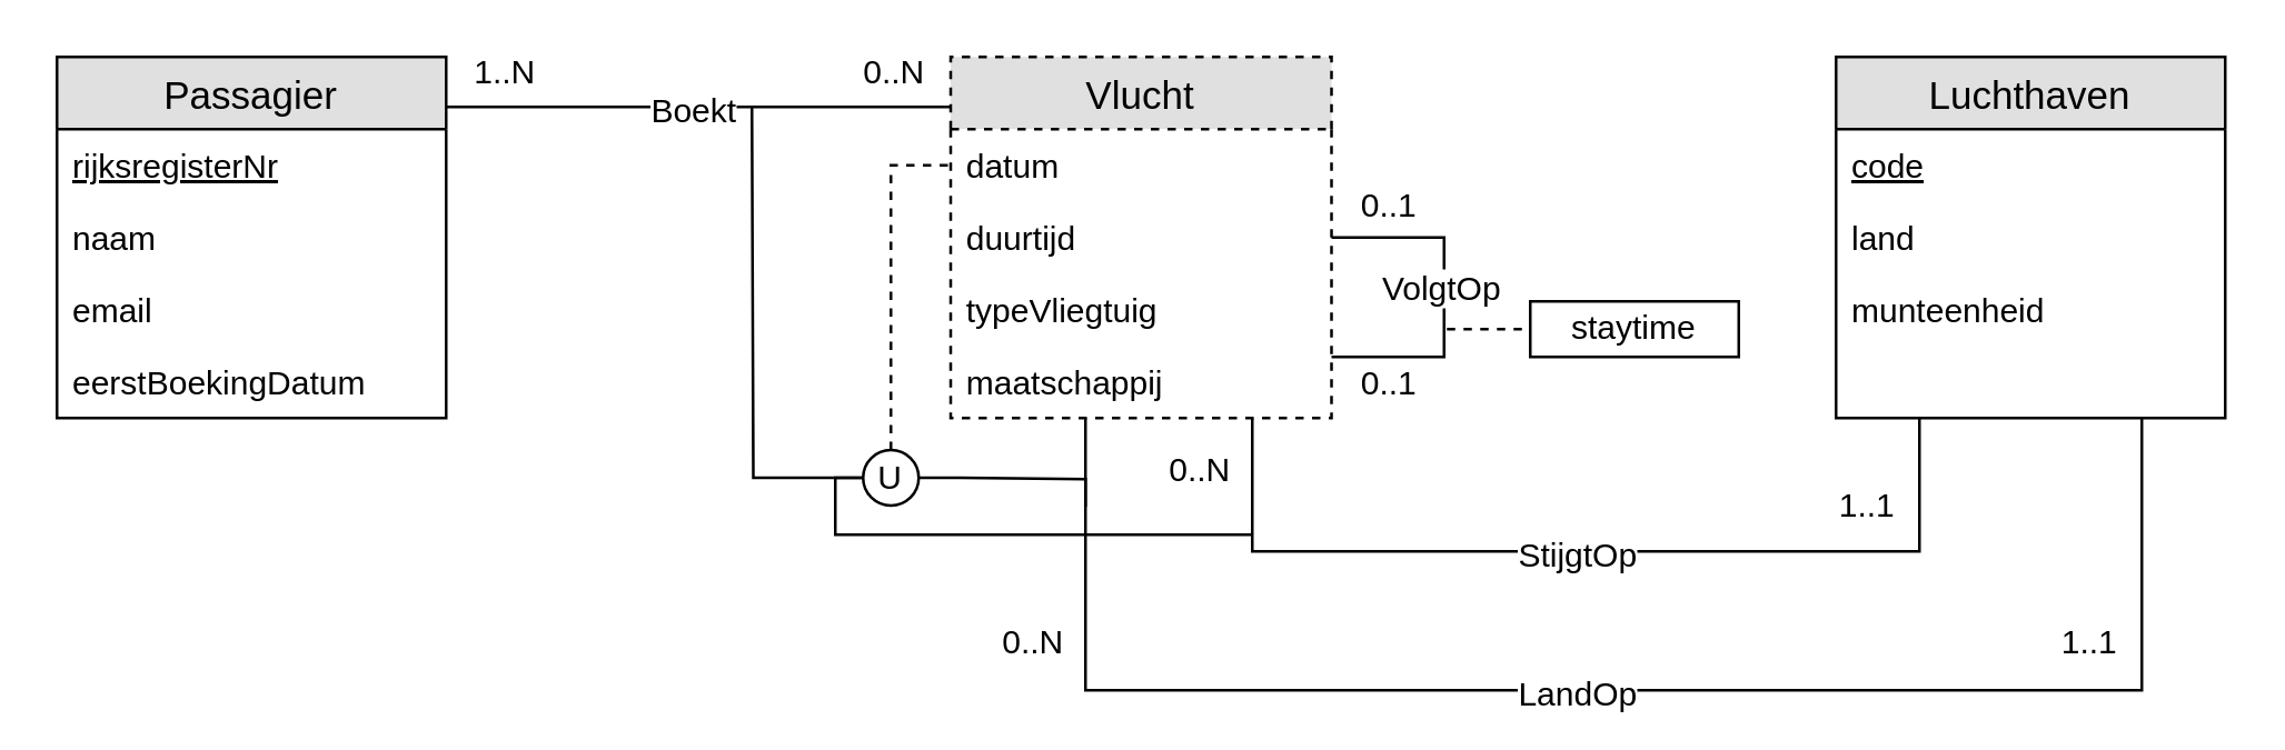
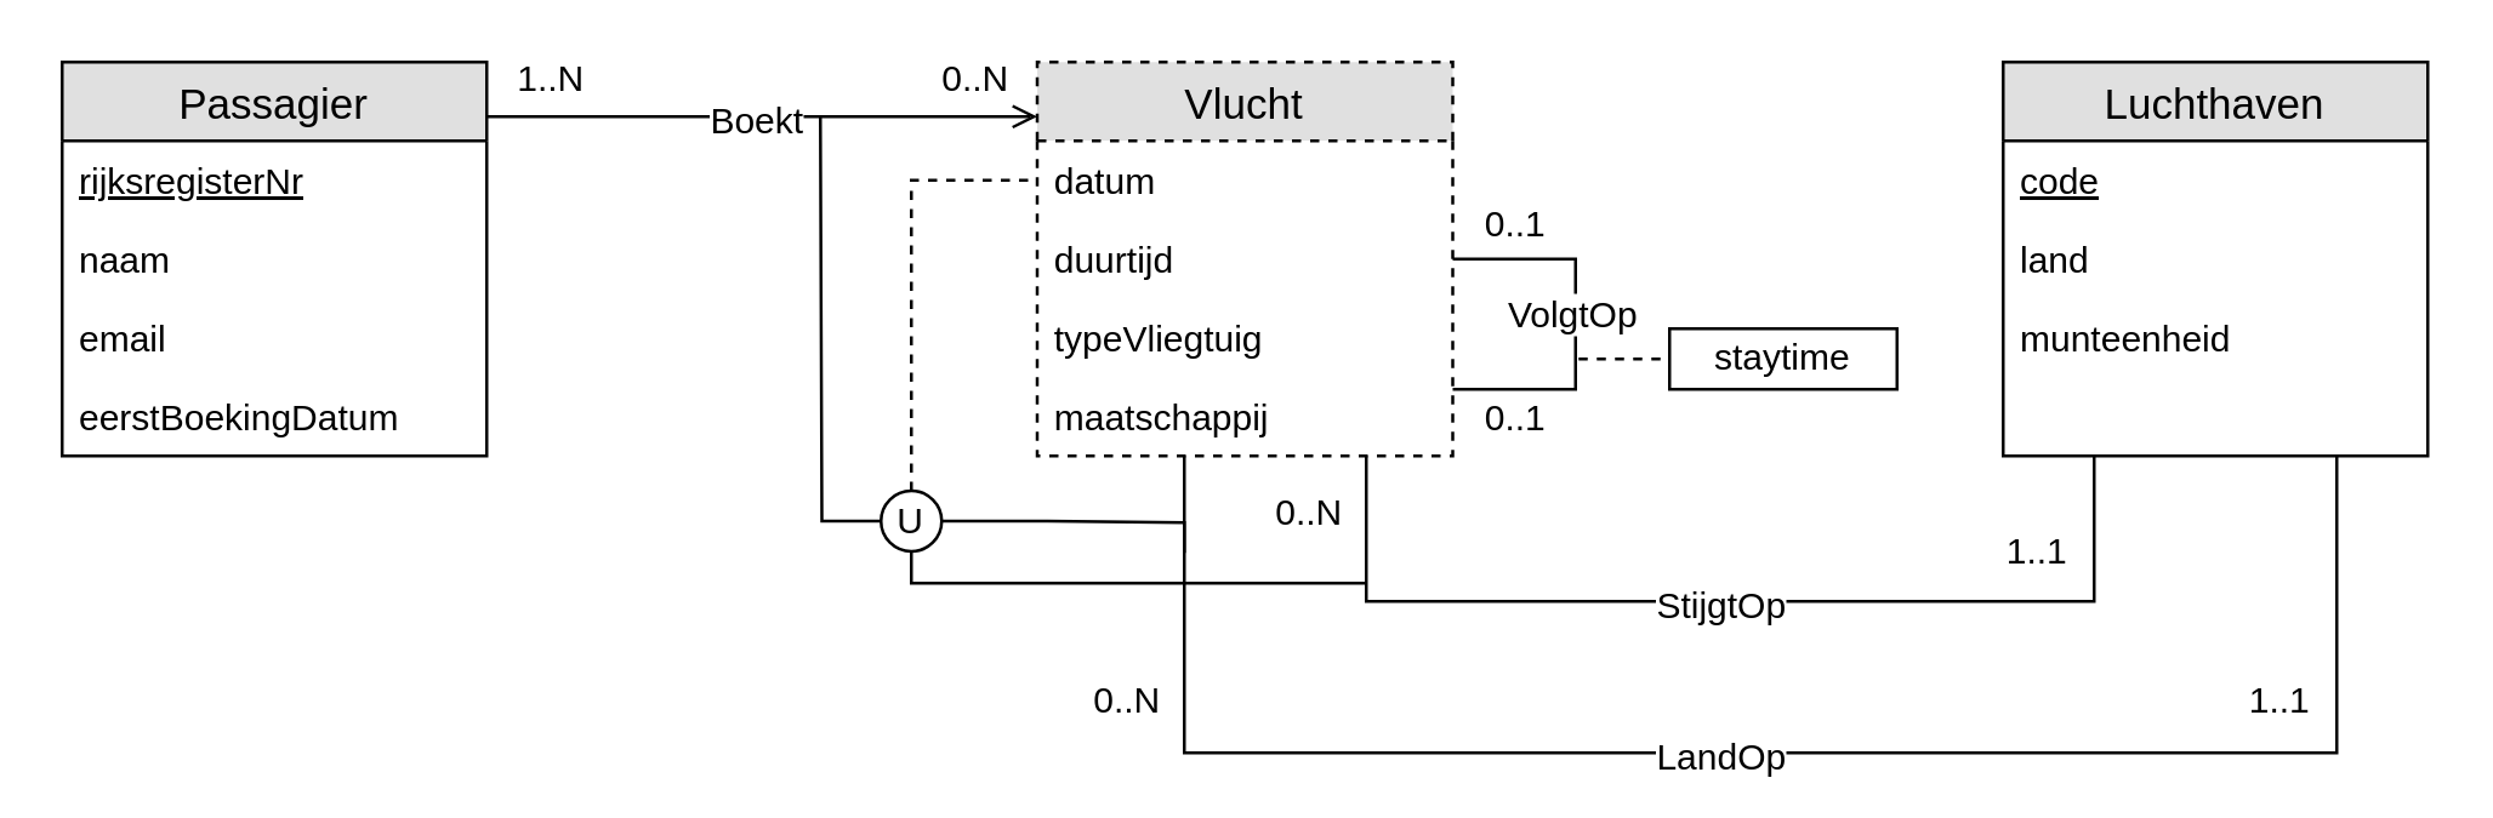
  <mxCell id="0" />
  <mxCell id="1" parent="0" />
  <mxCell id="2" value="Passagier" style="swimlane;fontStyle=0;childLayout=stackLayout;horizontal=1;startSize=26;fillColor=#e0e0e0;horizontalStack=0;resizeParent=1;resizeParentMax=0;resizeLast=0;collapsible=1;marginBottom=0;swimlaneFillColor=#ffffff;align=center;fontSize=14;html=0;" parent="1" vertex="1"><mxGeometry x="20" y="20" width="140" height="130" as="geometry"><mxRectangle x="60" y="147" width="70" height="26" as="alternateBounds" /></mxGeometry></mxCell>
  <mxCell id="3" value="rijksregisterNr" style="text;strokeColor=none;fillColor=none;spacingLeft=4;spacingRight=4;overflow=hidden;rotatable=0;points=[[0,0.5],[1,0.5]];portConstraint=eastwest;fontSize=12;fontStyle=4" parent="2" vertex="1"><mxGeometry y="26" width="140" height="26" as="geometry" /></mxCell>
  <mxCell id="4" value="naam" style="text;strokeColor=none;fillColor=none;spacingLeft=4;spacingRight=4;overflow=hidden;rotatable=0;points=[[0,0.5],[1,0.5]];portConstraint=eastwest;fontSize=12;" parent="2" vertex="1"><mxGeometry y="52" width="140" height="26" as="geometry" /></mxCell>
  <mxCell id="5" value="email" style="text;strokeColor=none;fillColor=none;spacingLeft=4;spacingRight=4;overflow=hidden;rotatable=0;points=[[0,0.5],[1,0.5]];portConstraint=eastwest;fontSize=12;" parent="2" vertex="1"><mxGeometry y="78" width="140" height="26" as="geometry" /></mxCell>
  <mxCell id="6" value="eerstBoekingDatum" style="text;strokeColor=none;fillColor=none;spacingLeft=4;spacingRight=4;overflow=hidden;rotatable=0;points=[[0,0.5],[1,0.5]];portConstraint=eastwest;fontSize=12;" vertex="1" parent="2"><mxGeometry y="104" width="140" height="26" as="geometry" /></mxCell>
  <mxCell id="7" value="Vlucht" style="swimlane;fontStyle=0;childLayout=stackLayout;horizontal=1;startSize=26;fillColor=#e0e0e0;horizontalStack=0;resizeParent=1;resizeParentMax=0;resizeLast=0;collapsible=1;marginBottom=0;swimlaneFillColor=#ffffff;align=center;fontSize=14;html=0;dashed=1;" parent="1" vertex="1"><mxGeometry x="341.5" y="20" width="137" height="130" as="geometry"><mxRectangle x="390" y="147" width="70" height="26" as="alternateBounds" /></mxGeometry></mxCell>
  <mxCell id="8" value="datum" style="text;strokeColor=none;fillColor=none;spacingLeft=4;spacingRight=4;overflow=hidden;rotatable=0;points=[[0,0.5],[1,0.5]];portConstraint=eastwest;fontSize=12;fontStyle=0;rounded=0;verticalAlign=top;" parent="7" vertex="1"><mxGeometry y="26" width="137" height="26" as="geometry" /></mxCell>
  <mxCell id="9" value="duurtijd" style="text;strokeColor=none;fillColor=none;spacingLeft=4;spacingRight=4;overflow=hidden;rotatable=0;points=[[0,0.5],[1,0.5]];portConstraint=eastwest;fontSize=12;" parent="7" vertex="1"><mxGeometry y="52" width="137" height="26" as="geometry" /></mxCell>
  <mxCell id="10" value="typeVliegtuig" style="text;strokeColor=none;fillColor=none;spacingLeft=4;spacingRight=4;overflow=hidden;rotatable=0;points=[[0,0.5],[1,0.5]];portConstraint=eastwest;fontSize=12;" parent="7" vertex="1"><mxGeometry y="78" width="137" height="26" as="geometry" /></mxCell>
  <mxCell id="11" value="maatschappij" style="text;strokeColor=none;fillColor=none;spacingLeft=4;spacingRight=4;overflow=hidden;rotatable=0;points=[[0,0.5],[1,0.5]];portConstraint=eastwest;fontSize=12;" vertex="1" parent="7"><mxGeometry y="104" width="137" height="26" as="geometry" /></mxCell>
  <mxCell id="12" value="" style="endArrow=none;dashed=1;html=1;" parent="1" target="13" edge="1"><mxGeometry width="50" height="50" relative="1" as="geometry"><mxPoint x="520" y="118" as="sourcePoint" /><mxPoint x="790" y="49" as="targetPoint" /></mxGeometry></mxCell>
  <mxCell id="13" value="staytime" style="rounded=0;whiteSpace=wrap;html=1;" parent="1" vertex="1"><mxGeometry x="550" y="108" width="75" height="20" as="geometry" /></mxCell>
  <mxCell id="14" value="Luchthaven" style="swimlane;fontStyle=0;childLayout=stackLayout;horizontal=1;startSize=26;fillColor=#e0e0e0;horizontalStack=0;resizeParent=1;resizeParentMax=0;resizeLast=0;collapsible=1;marginBottom=0;swimlaneFillColor=#ffffff;align=center;fontSize=14;html=0;" vertex="1" parent="1"><mxGeometry x="660" y="20" width="140" height="130" as="geometry"><mxRectangle x="60" y="147" width="70" height="26" as="alternateBounds" /></mxGeometry></mxCell>
  <mxCell id="15" value="code" style="text;strokeColor=none;fillColor=none;spacingLeft=4;spacingRight=4;overflow=hidden;rotatable=0;points=[[0,0.5],[1,0.5]];portConstraint=eastwest;fontSize=12;fontStyle=4" vertex="1" parent="14"><mxGeometry y="26" width="140" height="26" as="geometry" /></mxCell>
  <mxCell id="16" value="land" style="text;strokeColor=none;fillColor=none;spacingLeft=4;spacingRight=4;overflow=hidden;rotatable=0;points=[[0,0.5],[1,0.5]];portConstraint=eastwest;fontSize=12;" vertex="1" parent="14"><mxGeometry y="52" width="140" height="26" as="geometry" /></mxCell>
  <mxCell id="17" value="munteenheid" style="text;strokeColor=none;fillColor=none;spacingLeft=4;spacingRight=4;overflow=hidden;rotatable=0;points=[[0,0.5],[1,0.5]];portConstraint=eastwest;fontSize=12;" vertex="1" parent="14"><mxGeometry y="78" width="140" height="52" as="geometry" /></mxCell>
  <mxCell id="18" value="" style="edgeStyle=orthogonalEdgeStyle;fontSize=12;html=1;endArrow=none;jumpSize=6;strokeWidth=1;endFill=0;rounded=0;jumpStyle=none;" edge="1" parent="1" source="7" target="14"><mxGeometry width="100" height="100" relative="1" as="geometry"><mxPoint x="300" y="207.286" as="sourcePoint" /><mxPoint x="458.5" y="207.286" as="targetPoint" /><Array as="points"><mxPoint x="450" y="198" /><mxPoint x="690" y="198" /></Array></mxGeometry></mxCell>
  <mxCell id="19" value="0..N" style="text;html=1;resizable=0;points=[];align=center;verticalAlign=middle;labelBackgroundColor=#ffffff;" vertex="1" connectable="0" parent="18"><mxGeometry x="-0.884" y="-1" relative="1" as="geometry"><mxPoint x="-19" y="-1" as="offset" /></mxGeometry></mxCell>
  <mxCell id="20" value="1..1" style="text;html=1;resizable=0;points=[];align=center;verticalAlign=middle;labelBackgroundColor=#ffffff;" vertex="1" connectable="0" parent="18"><mxGeometry x="0.83" y="1" relative="1" as="geometry"><mxPoint x="-19" y="2.5" as="offset" /></mxGeometry></mxCell>
  <mxCell id="21" value="StijgtOp" style="text;html=1;resizable=0;points=[];align=center;verticalAlign=bottom;labelBackgroundColor=#ffffff;direction=south;" vertex="1" connectable="0" parent="18"><mxGeometry x="-0.025" y="-2" relative="1" as="geometry"><mxPoint y="7.5" as="offset" /></mxGeometry></mxCell>
  <mxCell id="22" value="" style="edgeStyle=orthogonalEdgeStyle;fontSize=12;html=1;endArrow=none;jumpSize=6;strokeWidth=1;endFill=0;rounded=0;jumpStyle=none;" edge="1" parent="1" source="7" target="14"><mxGeometry width="100" height="100" relative="1" as="geometry"><mxPoint x="419.81" y="-65.5" as="sourcePoint" /><mxPoint x="749.81" y="-65.5" as="targetPoint" /><Array as="points"><mxPoint x="390" y="248" /><mxPoint x="770" y="248" /></Array></mxGeometry></mxCell>
  <mxCell id="23" value="0..N" style="text;html=1;resizable=0;points=[];align=center;verticalAlign=middle;labelBackgroundColor=#ffffff;" vertex="1" connectable="0" parent="22"><mxGeometry x="-0.884" y="-1" relative="1" as="geometry"><mxPoint x="-19" y="47.5" as="offset" /></mxGeometry></mxCell>
  <mxCell id="24" value="1..1" style="text;html=1;resizable=0;points=[];align=center;verticalAlign=middle;labelBackgroundColor=#ffffff;" vertex="1" connectable="0" parent="22"><mxGeometry x="0.83" y="1" relative="1" as="geometry"><mxPoint x="-19" y="31.5" as="offset" /></mxGeometry></mxCell>
  <mxCell id="25" value="LandOp" style="text;html=1;resizable=0;points=[];align=center;verticalAlign=middle;labelBackgroundColor=#ffffff;" vertex="1" connectable="0" parent="22"><mxGeometry x="-0.099" relative="1" as="geometry"><mxPoint x="15" y="1" as="offset" /></mxGeometry></mxCell>
- <mxCell id="26" value="" style="edgeStyle=orthogonalEdgeStyle;fontSize=12;html=1;endArrow=none;jumpSize=6;strokeWidth=1;endFill=0;rounded=0;jumpStyle=none;" edge="1" parent="1" source="2" target="7"><mxGeometry width="100" height="100" relative="1" as="geometry"><mxPoint x="59.569" y="207.5" as="sourcePoint" /><mxPoint x="389.224" y="207.5" as="targetPoint" /><Array as="points"><mxPoint x="290" y="38" /><mxPoint x="290" y="38" /></Array></mxGeometry></mxCell>
+ <mxCell id="26" value="" style="edgeStyle=orthogonalEdgeStyle;fontSize=12;html=1;endArrow=open;jumpSize=6;strokeWidth=1;endFill=0;rounded=0;jumpStyle=none;" edge="1" parent="1" source="2" target="7"><mxGeometry width="100" height="100" relative="1" as="geometry"><mxPoint x="59.569" y="207.5" as="sourcePoint" /><mxPoint x="389.224" y="207.5" as="targetPoint" /><Array as="points"><mxPoint x="290" y="38" /><mxPoint x="290" y="38" /></Array></mxGeometry></mxCell>
  <mxCell id="27" value="1..N" style="text;html=1;resizable=0;points=[];align=center;verticalAlign=middle;labelBackgroundColor=#ffffff;" vertex="1" connectable="0" parent="26"><mxGeometry x="-0.884" y="-1" relative="1" as="geometry"><mxPoint x="9.5" y="-13.5" as="offset" /></mxGeometry></mxCell>
  <mxCell id="28" value="0..N" style="text;html=1;resizable=0;points=[];align=center;verticalAlign=middle;labelBackgroundColor=#ffffff;" vertex="1" connectable="0" parent="26"><mxGeometry x="0.83" y="1" relative="1" as="geometry"><mxPoint x="-6" y="-11.5" as="offset" /></mxGeometry></mxCell>
  <mxCell id="29" value="Boekt" style="text;html=1;resizable=0;points=[];align=center;verticalAlign=bottom;labelBackgroundColor=#ffffff;direction=south;" vertex="1" connectable="0" parent="26"><mxGeometry x="-0.025" y="-2" relative="1" as="geometry"><mxPoint y="7.5" as="offset" /></mxGeometry></mxCell>
  <mxCell id="30" value="" style="edgeStyle=orthogonalEdgeStyle;fontSize=12;html=1;endArrow=none;jumpSize=6;strokeWidth=1;endFill=0;rounded=0;jumpStyle=none;" edge="1" parent="1" source="7" target="7"><mxGeometry width="100" height="100" relative="1" as="geometry"><mxPoint x="-30.529" y="234" as="sourcePoint" /><mxPoint x="300.059" y="234" as="targetPoint" /><Array as="points"><mxPoint x="519" y="85" /><mxPoint x="519" y="128" /></Array></mxGeometry></mxCell>
  <mxCell id="31" value="0..1" style="text;html=1;resizable=0;points=[];align=center;verticalAlign=middle;labelBackgroundColor=#ffffff;" vertex="1" connectable="0" parent="30"><mxGeometry x="-0.884" y="-1" relative="1" as="geometry"><mxPoint x="12.5" y="-13" as="offset" /></mxGeometry></mxCell>
  <mxCell id="32" value="0..1" style="text;html=1;resizable=0;points=[];align=center;verticalAlign=middle;labelBackgroundColor=#ffffff;" vertex="1" connectable="0" parent="30"><mxGeometry x="0.83" y="1" relative="1" as="geometry"><mxPoint x="8.5" y="8" as="offset" /></mxGeometry></mxCell>
  <mxCell id="33" value="VolgtOp" style="text;html=1;resizable=0;points=[];align=center;verticalAlign=bottom;labelBackgroundColor=#ffffff;direction=south;" vertex="1" connectable="0" parent="30"><mxGeometry x="-0.025" y="-2" relative="1" as="geometry"><mxPoint y="7.5" as="offset" /></mxGeometry></mxCell>
- <mxCell id="34" value="U" style="ellipse;whiteSpace=wrap;html=1;aspect=fixed;" vertex="1" parent="1"><mxGeometry x="310" y="161.5" width="20" height="20" as="geometry" /></mxCell>
+ <mxCell id="34" value="U" style="ellipse;whiteSpace=wrap;html=1;aspect=fixed;" vertex="1" parent="1"><mxGeometry x="290" y="161.5" width="20" height="20" as="geometry" /></mxCell>
  <mxCell id="35" value="" style="endArrow=none;html=1;entryX=0;entryY=0.5;entryDx=0;entryDy=0;rounded=0;edgeStyle=orthogonalEdgeStyle;dashed=1;" edge="1" parent="1" source="34" target="8"><mxGeometry width="50" height="50" relative="1" as="geometry"><mxPoint x="240" y="188" as="sourcePoint" /><mxPoint x="270" y="195.5" as="targetPoint" /></mxGeometry></mxCell>
  <mxCell id="36" value="" style="endArrow=none;html=1;rounded=0;edgeStyle=orthogonalEdgeStyle;" edge="1" parent="1" source="34"><mxGeometry width="50" height="50" relative="1" as="geometry"><mxPoint x="310" y="171.5" as="sourcePoint" /><mxPoint x="270" y="38" as="targetPoint" /></mxGeometry></mxCell>
  <mxCell id="37" value="" style="endArrow=none;html=1;rounded=0;edgeStyle=orthogonalEdgeStyle;" edge="1" parent="1" source="34"><mxGeometry width="50" height="50" relative="1" as="geometry"><mxPoint x="300.001" y="181.6" as="sourcePoint" /><mxPoint x="390" y="182" as="targetPoint" /><Array as="points"><mxPoint x="345" y="172" /><mxPoint x="390" y="172" /></Array></mxGeometry></mxCell>
  <mxCell id="38" value="" style="endArrow=none;html=1;rounded=0;edgeStyle=orthogonalEdgeStyle;" edge="1" parent="1" source="34"><mxGeometry width="50" height="50" relative="1" as="geometry"><mxPoint x="319.999" y="181.6" as="sourcePoint" /><mxPoint x="450" y="192" as="targetPoint" /><Array as="points"><mxPoint x="300" y="192" /></Array></mxGeometry></mxCell>
